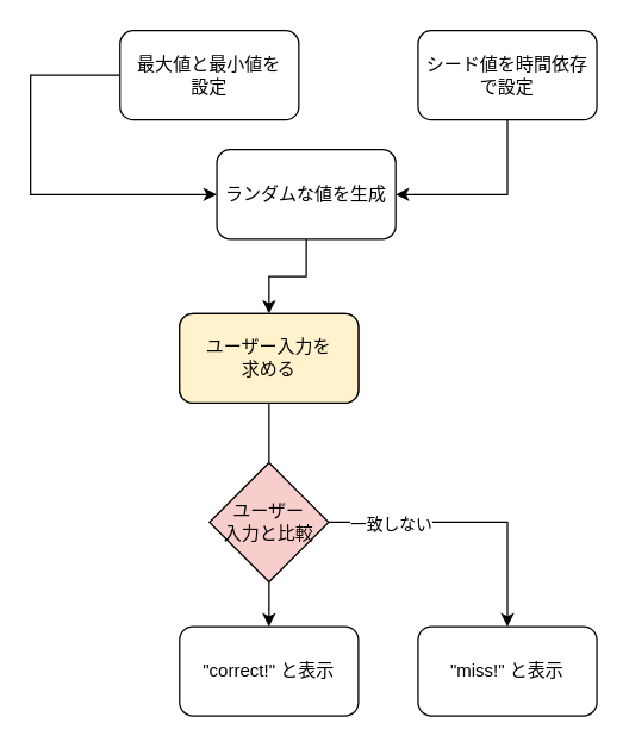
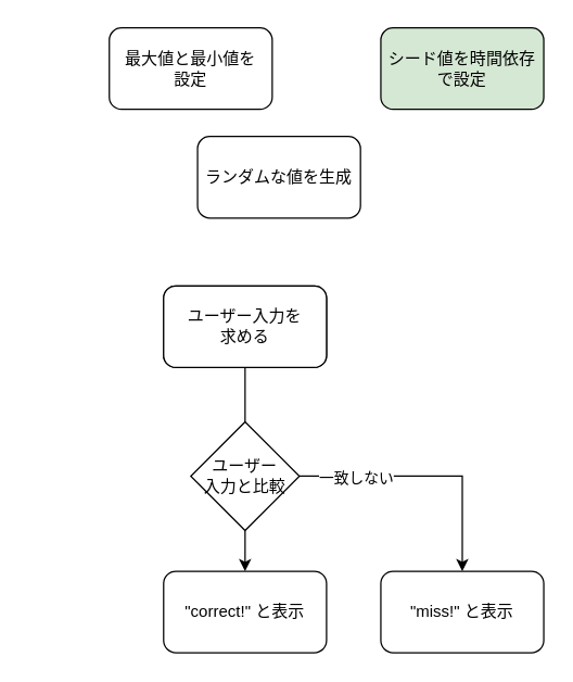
  <mxCell id="0" />
  <mxCell id="1" parent="0" />
  <mxCell id="2" value="" style="rounded=1;whiteSpace=wrap;html=1;" vertex="1" parent="1"><mxGeometry x="120" y="210" width="120" height="60" as="geometry" /></mxCell>
  <mxCell id="3" value="" style="edgeStyle=orthogonalEdgeStyle;rounded=0;orthogonalLoop=1;jettySize=auto;html=1;endArrow=none;" edge="1" parent="1" source="4" target="10"><mxGeometry relative="1" as="geometry" /></mxCell>
- <mxCell id="4" value="ユーザー入力を&lt;div&gt;求める&lt;/div&gt;" style="rounded=1;whiteSpace=wrap;html=1;fillColor=#fff2cc;" vertex="1" parent="1"><mxGeometry x="120" y="210" width="120" height="60" as="geometry" /></mxCell>
- <mxCell id="5" value="" style="edgeStyle=orthogonalEdgeStyle;rounded=0;orthogonalLoop=1;jettySize=auto;html=1;" edge="1" parent="1" source="6" target="4"><mxGeometry relative="1" as="geometry" /></mxCell>
+ <mxCell id="4" value="ユーザー入力を&lt;div&gt;求める&lt;/div&gt;" style="rounded=1;whiteSpace=wrap;html=1;" vertex="1" parent="1"><mxGeometry x="120" y="210" width="120" height="60" as="geometry" /></mxCell>
  <mxCell id="6" value="ランダムな値を生成" style="rounded=1;whiteSpace=wrap;html=1;" vertex="1" parent="1"><mxGeometry x="145" y="100" width="120" height="60" as="geometry" /></mxCell>
  <mxCell id="7" value="" style="edgeStyle=orthogonalEdgeStyle;rounded=0;orthogonalLoop=1;jettySize=auto;html=1;" edge="1" parent="1" source="10" target="11"><mxGeometry relative="1" as="geometry" /></mxCell>
  <mxCell id="8" style="edgeStyle=orthogonalEdgeStyle;rounded=0;orthogonalLoop=1;jettySize=auto;html=1;entryX=0.5;entryY=0;entryDx=0;entryDy=0;" edge="1" parent="1" source="10" target="12"><mxGeometry relative="1" as="geometry" /></mxCell>
  <mxCell id="9" value="一致しない" style="edgeLabel;html=1;align=center;verticalAlign=middle;resizable=0;points=[];" vertex="1" connectable="0" parent="8"><mxGeometry x="-0.565" y="-1" relative="1" as="geometry"><mxPoint as="offset" /></mxGeometry></mxCell>
- <mxCell id="10" value="ユーザー&lt;div&gt;入力と比較&lt;/div&gt;" style="rhombus;whiteSpace=wrap;html=1;fillColor=#f8cecc;" vertex="1" parent="1"><mxGeometry x="140" y="310" width="80" height="80" as="geometry" /></mxCell>
+ <mxCell id="10" value="ユーザー&lt;div&gt;入力と比較&lt;/div&gt;" style="rhombus;whiteSpace=wrap;html=1;" vertex="1" parent="1"><mxGeometry x="140" y="310" width="80" height="80" as="geometry" /></mxCell>
  <mxCell id="11" value="&quot;correct!&quot; と表示" style="rounded=1;whiteSpace=wrap;html=1;" vertex="1" parent="1"><mxGeometry x="120" y="420" width="120" height="60" as="geometry" /></mxCell>
  <mxCell id="12" value="&quot;miss!&quot; と表示" style="rounded=1;whiteSpace=wrap;html=1;" vertex="1" parent="1"><mxGeometry x="280" y="420" width="120" height="60" as="geometry" /></mxCell>
- <mxCell id="13" style="edgeStyle=orthogonalEdgeStyle;rounded=0;orthogonalLoop=1;jettySize=auto;html=1;entryX=0;entryY=0.5;entryDx=0;entryDy=0;" edge="1" parent="1" source="14" target="6"><mxGeometry relative="1" as="geometry"><Array as="points"><mxPoint x="20" y="130" /></Array></mxGeometry></mxCell>
  <mxCell id="14" value="最大値と最小値を&lt;div&gt;設定&lt;/div&gt;" style="rounded=1;whiteSpace=wrap;html=1;" vertex="1" parent="1"><mxGeometry x="80" y="20" width="120" height="60" as="geometry" /></mxCell>
- <mxCell id="15" style="edgeStyle=orthogonalEdgeStyle;rounded=0;orthogonalLoop=1;jettySize=auto;html=1;entryX=1;entryY=0.5;entryDx=0;entryDy=0;" edge="1" parent="1" source="16" target="6"><mxGeometry relative="1" as="geometry"><Array as="points"><mxPoint x="340" y="130" /></Array></mxGeometry></mxCell>
- <mxCell id="16" value="シード値を時間依存で設定" style="rounded=1;whiteSpace=wrap;html=1;" vertex="1" parent="1"><mxGeometry x="280" y="20" width="120" height="60" as="geometry" /></mxCell>
+ <mxCell id="16" value="シード値を時間依存で設定" style="rounded=1;whiteSpace=wrap;html=1;fillColor=#d5e8d4;" vertex="1" parent="1"><mxGeometry x="280" y="20" width="120" height="60" as="geometry" /></mxCell>
